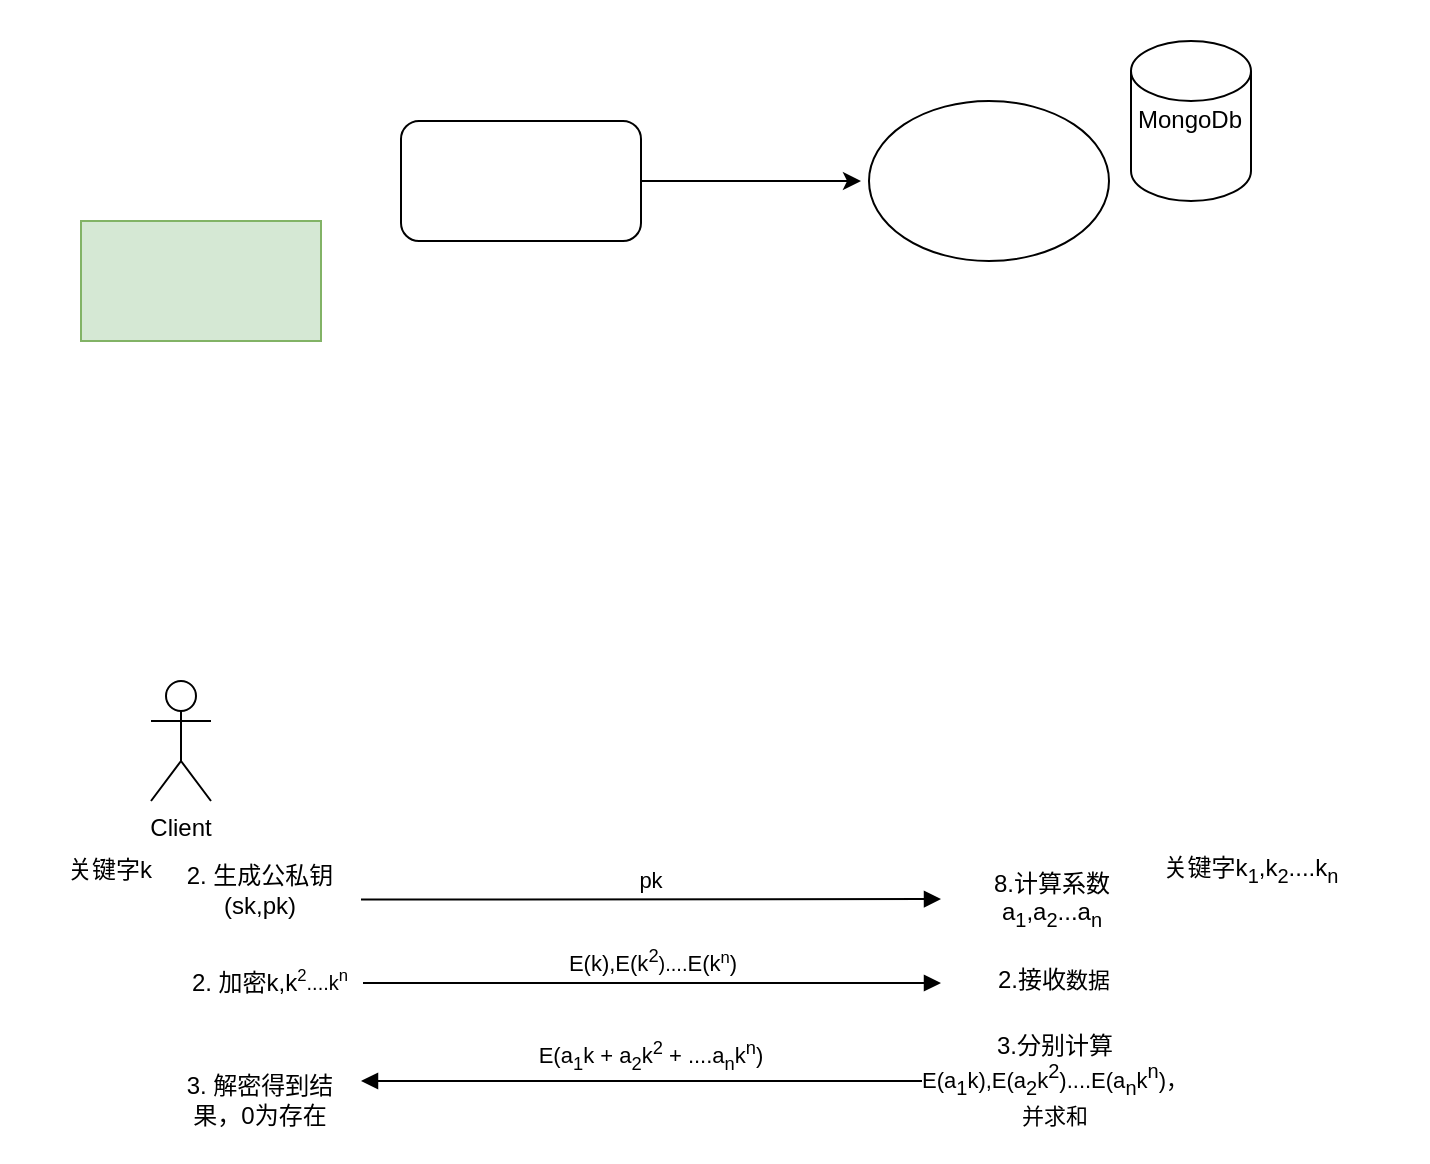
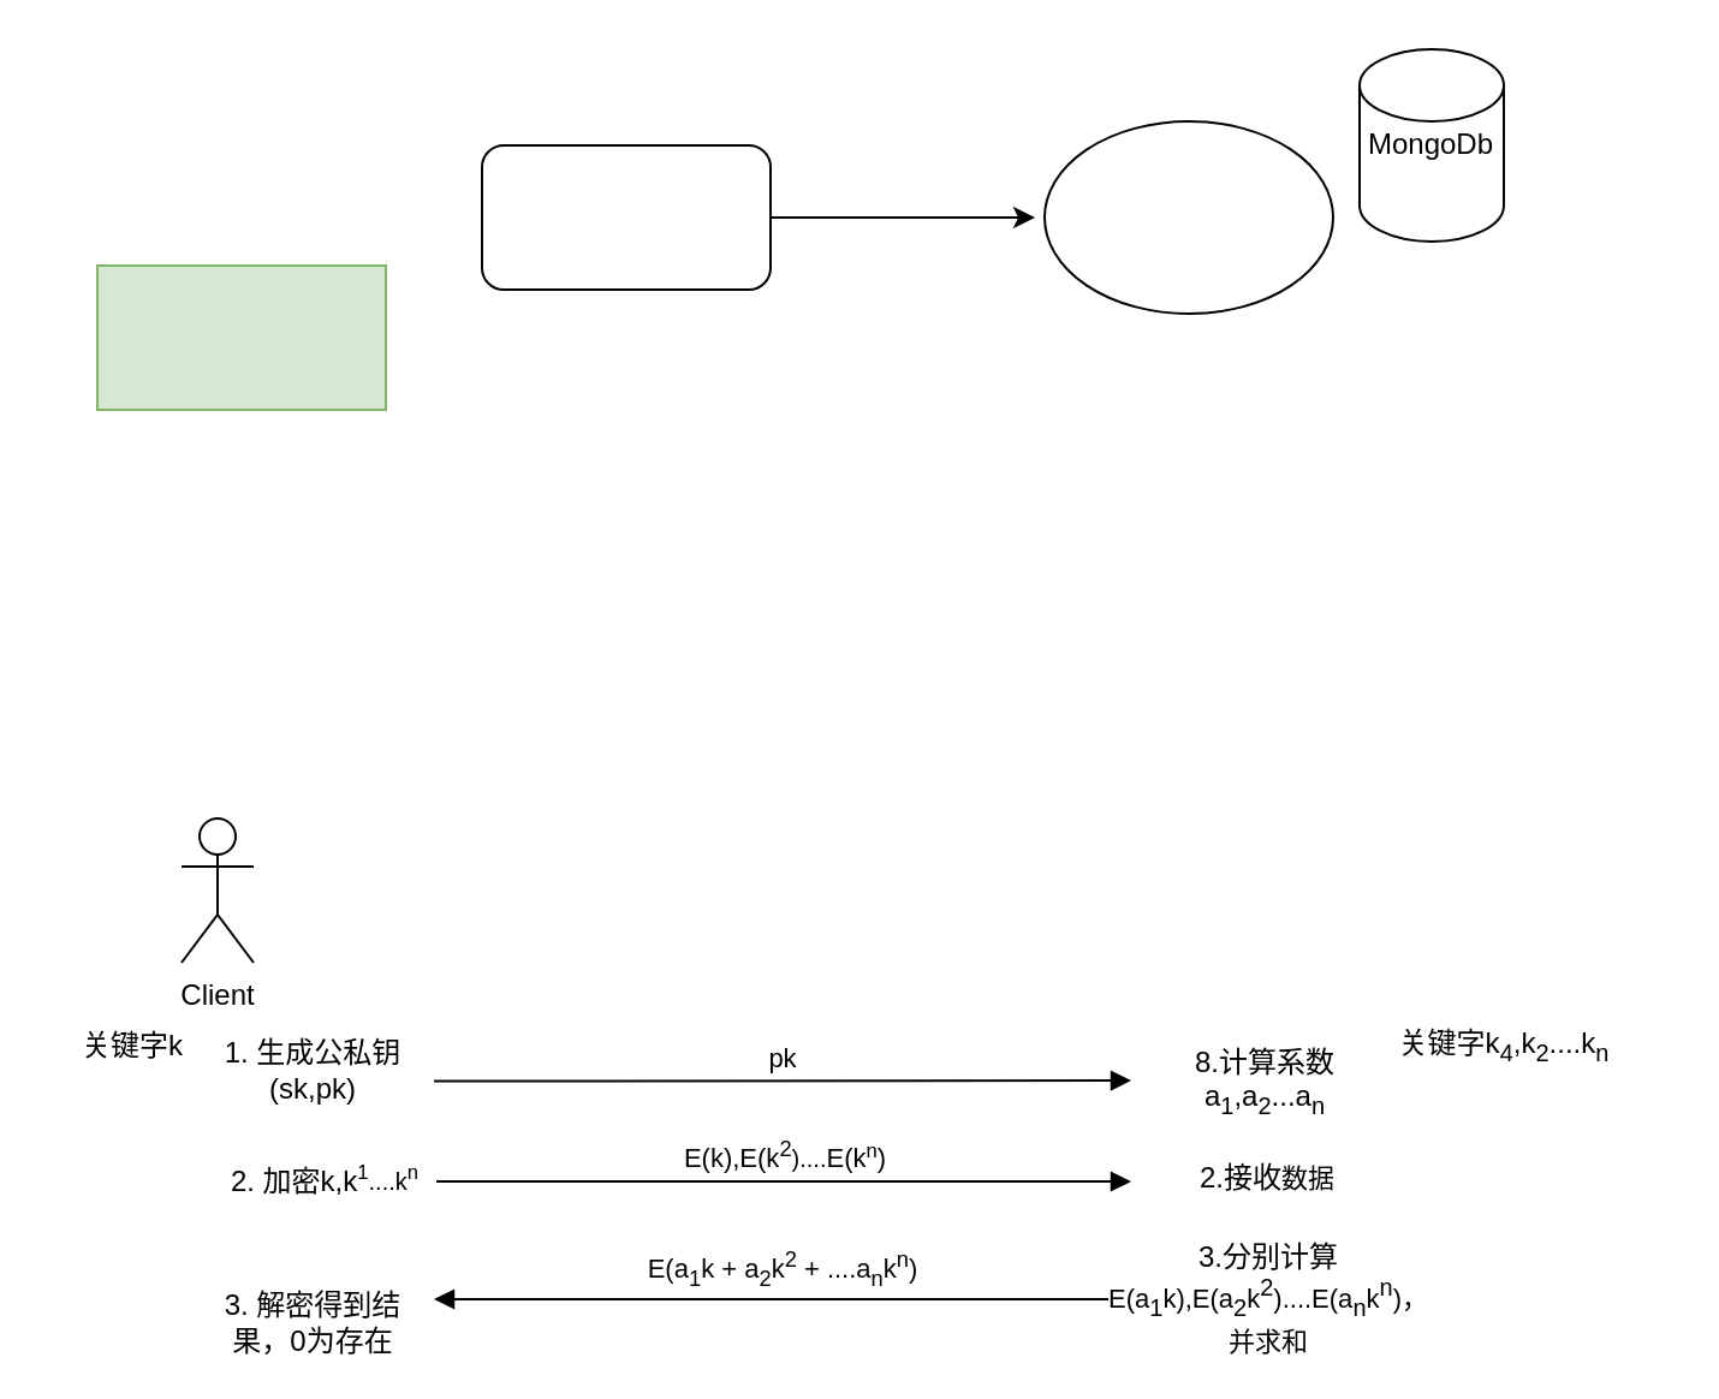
  <mxCell id="0" />
  <mxCell id="1" parent="0" />
  <mxCell id="2" value="" style="rounded=1;whiteSpace=wrap;html=1;" vertex="1" parent="1"><mxGeometry x="200" y="60" width="120" height="60" as="geometry" /></mxCell>
  <mxCell id="3" value="" style="ellipse;whiteSpace=wrap;html=1;" vertex="1" parent="1"><mxGeometry x="434" y="50" width="120" height="80" as="geometry" /></mxCell>
  <mxCell id="4" value="" style="endArrow=classic;html=1;exitX=1;exitY=0.5;exitDx=0;exitDy=0;" edge="1" parent="1" source="2"><mxGeometry width="50" height="50" relative="1" as="geometry"><mxPoint x="330" y="130" as="sourcePoint" /><mxPoint x="430" y="90" as="targetPoint" /></mxGeometry></mxCell>
  <mxCell id="5" value="MongoDb" style="shape=cylinder2;whiteSpace=wrap;html=1;boundedLbl=1;backgroundOutline=1;size=15;" vertex="1" parent="1"><mxGeometry x="565" y="20" width="60" height="80" as="geometry" /></mxCell>
  <mxCell id="6" value="Client" style="shape=umlActor;verticalLabelPosition=bottom;verticalAlign=top;html=1;outlineConnect=0;" vertex="1" parent="1"><mxGeometry x="75" y="340" width="30" height="60" as="geometry" /></mxCell>
  <mxCell id="7" value="E(k),E(k&lt;sup&gt;2&lt;/sup&gt;&lt;font size=&quot;1&quot;&gt;)....&lt;/font&gt;E(k&lt;font size=&quot;1&quot;&gt;&lt;sup&gt;n&lt;/sup&gt;&lt;/font&gt;)" style="html=1;verticalAlign=bottom;endArrow=block;" edge="1" parent="1"><mxGeometry width="80" relative="1" as="geometry"><mxPoint x="181" y="491" as="sourcePoint" /><mxPoint x="470" y="491" as="targetPoint" /></mxGeometry></mxCell>
  <mxCell id="8" value="E(a&lt;sub&gt;1&lt;/sub&gt;k + a&lt;sub&gt;2&lt;/sub&gt;k&lt;sup&gt;2&lt;/sup&gt;&amp;nbsp;+ ....a&lt;sub&gt;n&lt;/sub&gt;k&lt;sup&gt;n&lt;/sup&gt;)" style="html=1;verticalAlign=bottom;endArrow=block;" edge="1" parent="1"><mxGeometry width="80" relative="1" as="geometry"><mxPoint x="470" y="540" as="sourcePoint" /><mxPoint x="180" y="540" as="targetPoint" /></mxGeometry></mxCell>
  <mxCell id="9" value="关键字k" style="text;html=1;strokeColor=none;fillColor=none;align=center;verticalAlign=middle;whiteSpace=wrap;rounded=0;" vertex="1" parent="1"><mxGeometry y="425" width="70" height="20" as="geometry" x="20" /></mxCell>
- <mxCell id="10" value="关键字k&lt;sub&gt;1&lt;/sub&gt;,k&lt;sub&gt;2&lt;/sub&gt;....k&lt;sub&gt;n&lt;/sub&gt;" style="text;html=1;strokeColor=none;fillColor=none;align=center;verticalAlign=middle;whiteSpace=wrap;rounded=0;" vertex="1" parent="1"><mxGeometry x="557.5" y="425" width="135" height="20" as="geometry" /></mxCell>
- <mxCell id="11" value="2. 加密k,k&lt;span style=&quot;font-size: 10px&quot;&gt;&lt;sup&gt;2&lt;/sup&gt;....k&lt;sup&gt;n&lt;/sup&gt;&lt;/span&gt;" style="text;html=1;strokeColor=none;fillColor=none;align=center;verticalAlign=middle;whiteSpace=wrap;rounded=0;" vertex="1" parent="1"><mxGeometry x="90" y="480" width="90" height="20" as="geometry" /></mxCell>
+ <mxCell id="10" value="关键字k&lt;sub&gt;4&lt;/sub&gt;,k&lt;sub&gt;2&lt;/sub&gt;....k&lt;sub&gt;n&lt;/sub&gt;" style="text;html=1;strokeColor=none;fillColor=none;align=center;verticalAlign=middle;whiteSpace=wrap;rounded=0;" vertex="1" parent="1"><mxGeometry x="557.5" y="425" width="135" height="20" as="geometry" /></mxCell>
+ <mxCell id="11" value="2. 加密k,k&lt;span style=&quot;font-size: 10px&quot;&gt;&lt;sup&gt;1&lt;/sup&gt;....k&lt;sup&gt;n&lt;/sup&gt;&lt;/span&gt;" style="text;html=1;strokeColor=none;fillColor=none;align=center;verticalAlign=middle;whiteSpace=wrap;rounded=0;" vertex="1" parent="1"><mxGeometry x="90" y="480" width="90" height="20" as="geometry" /></mxCell>
  <mxCell id="12" value="8.计算系数a&lt;sub&gt;1&lt;/sub&gt;,a&lt;sub&gt;2&lt;/sub&gt;...a&lt;sub&gt;n&lt;/sub&gt;" style="text;html=1;strokeColor=none;fillColor=none;align=center;verticalAlign=middle;whiteSpace=wrap;rounded=0;" vertex="1" parent="1"><mxGeometry x="470.5" y="440" width="110" height="20" as="geometry" /></mxCell>
  <mxCell id="13" value="3.分别计算&lt;br&gt;&lt;span style=&quot;font-size: 11px ; background-color: rgb(255 , 255 , 255)&quot;&gt;E(a&lt;/span&gt;&lt;sub&gt;1&lt;/sub&gt;&lt;span style=&quot;font-size: 11px ; background-color: rgb(255 , 255 , 255)&quot;&gt;k),E(a&lt;/span&gt;&lt;sub&gt;2&lt;/sub&gt;&lt;span style=&quot;font-size: 11px ; background-color: rgb(255 , 255 , 255)&quot;&gt;k&lt;/span&gt;&lt;sup&gt;2&lt;/sup&gt;&lt;span style=&quot;font-size: 11px ; background-color: rgb(255 , 255 , 255)&quot;&gt;)....E(a&lt;/span&gt;&lt;sub&gt;n&lt;/sub&gt;&lt;span style=&quot;font-size: 11px ; background-color: rgb(255 , 255 , 255)&quot;&gt;k&lt;/span&gt;&lt;sup&gt;n&lt;/sup&gt;&lt;span style=&quot;font-size: 11px ; background-color: rgb(255 , 255 , 255)&quot;&gt;)&lt;/span&gt;&lt;span style=&quot;font-size: 11px ; background-color: rgb(255 , 255 , 255)&quot;&gt;，&lt;br&gt;并求和&lt;/span&gt;" style="text;html=1;strokeColor=none;fillColor=none;align=center;verticalAlign=middle;whiteSpace=wrap;rounded=0;" vertex="1" parent="1"><mxGeometry x="455" y="530" width="145" height="20" as="geometry" /></mxCell>
  <mxCell id="14" value="3. 解密得到结果，0为存在" style="text;html=1;strokeColor=none;fillColor=none;align=center;verticalAlign=middle;whiteSpace=wrap;rounded=0;" vertex="1" parent="1"><mxGeometry x="90" y="540" width="80" height="20" as="geometry" /></mxCell>
  <mxCell id="15" value="pk" style="html=1;verticalAlign=bottom;endArrow=block;" edge="1" parent="1"><mxGeometry width="80" relative="1" as="geometry"><mxPoint x="180" y="449.31" as="sourcePoint" /><mxPoint x="470" y="449" as="targetPoint" /></mxGeometry></mxCell>
- <mxCell id="16" value="2. 生成公私钥(sk,pk)" style="text;html=1;strokeColor=none;fillColor=none;align=center;verticalAlign=middle;whiteSpace=wrap;rounded=0;" vertex="1" parent="1"><mxGeometry x="85" y="435" width="90" height="20" as="geometry" /></mxCell>
+ <mxCell id="16" value="1. 生成公私钥(sk,pk)" style="text;html=1;strokeColor=none;fillColor=none;align=center;verticalAlign=middle;whiteSpace=wrap;rounded=0;" vertex="1" parent="1"><mxGeometry x="85" y="435" width="90" height="20" as="geometry" /></mxCell>
  <mxCell id="17" value="2.接收&lt;span style=&quot;font-size: 11px ; background-color: rgb(255 , 255 , 255)&quot;&gt;数据&lt;/span&gt;" style="text;html=1;strokeColor=none;fillColor=none;align=center;verticalAlign=middle;whiteSpace=wrap;rounded=0;" vertex="1" parent="1"><mxGeometry x="461.5" y="480" width="130" height="20" as="geometry" /></mxCell>
  <mxCell id="18" value="" style="rounded=0;whiteSpace=wrap;html=1;align=left;fillColor=#d5e8d4;strokeColor=#82b366;" vertex="1" parent="1"><mxGeometry x="40" y="110" width="120" height="60" as="geometry" /></mxCell>
